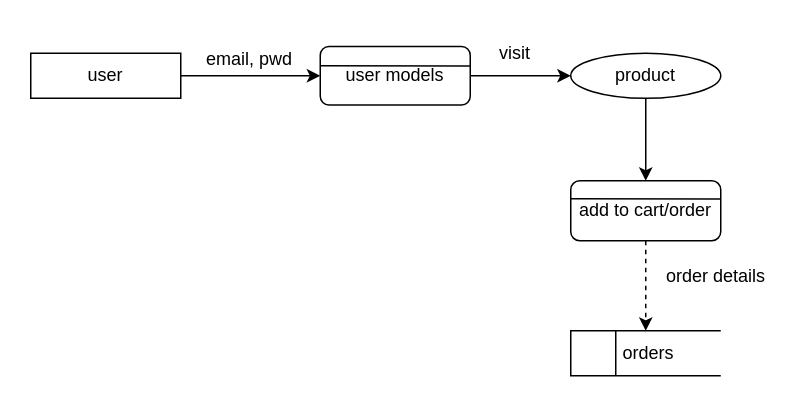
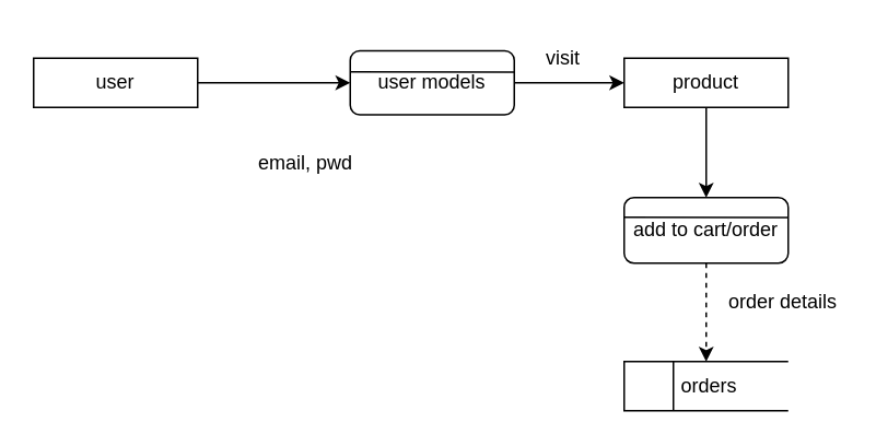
  <mxCell id="0" />
  <mxCell id="1" parent="0" />
  <mxCell id="2" style="edgeStyle=orthogonalEdgeStyle;rounded=0;orthogonalLoop=1;jettySize=auto;html=1;exitX=1;exitY=0.5;exitDx=0;exitDy=0;" edge="1" parent="1" source="3" target="7"><mxGeometry relative="1" as="geometry" /></mxCell>
  <mxCell id="3" value="user models" style="rounded=1;whiteSpace=wrap;html=1;" vertex="1" parent="1"><mxGeometry x="213" y="30.5" width="100" height="39" as="geometry" /></mxCell>
  <mxCell id="4" value="user" style="rounded=0;whiteSpace=wrap;html=1;" vertex="1" parent="1"><mxGeometry x="20" y="35" width="100" height="30" as="geometry" /></mxCell>
  <mxCell id="5" value="" style="endArrow=none;html=1;rounded=0;exitX=0;exitY=0.25;exitDx=0;exitDy=0;entryX=1;entryY=0.348;entryDx=0;entryDy=0;entryPerimeter=0;" edge="1" parent="1"><mxGeometry width="50" height="50" relative="1" as="geometry"><mxPoint x="213" y="43.25" as="sourcePoint" /><mxPoint x="313" y="43.44" as="targetPoint" /></mxGeometry></mxCell>
  <mxCell id="6" style="edgeStyle=orthogonalEdgeStyle;rounded=0;orthogonalLoop=1;jettySize=auto;html=1;exitX=0.5;exitY=1;exitDx=0;exitDy=0;" edge="1" parent="1" source="7" target="11"><mxGeometry relative="1" as="geometry" /></mxCell>
- <mxCell id="7" value="product" style="ellipse;whiteSpace=wrap;html=1;" vertex="1" parent="1"><mxGeometry x="380" y="35" width="100" height="30" as="geometry" /></mxCell>
+ <mxCell id="7" value="product" style="rounded=0;whiteSpace=wrap;html=1;" vertex="1" parent="1"><mxGeometry x="380" y="35" width="100" height="30" as="geometry" /></mxCell>
  <mxCell id="8" style="edgeStyle=orthogonalEdgeStyle;rounded=0;orthogonalLoop=1;jettySize=auto;html=1;exitX=0.5;exitY=1;exitDx=0;exitDy=0;" edge="1" parent="1" source="4" target="4"><mxGeometry relative="1" as="geometry" /></mxCell>
  <mxCell id="9" value="&lt;span style=&quot;white-space: pre;&quot;&gt;&#09;&lt;/span&gt;&amp;nbsp;orders" style="html=1;dashed=0;whiteSpace=wrap;shape=mxgraph.dfd.dataStoreID;align=left;spacingLeft=3;points=[[0,0],[0.5,0],[1,0],[0,0.5],[1,0.5],[0,1],[0.5,1],[1,1]];" vertex="1" parent="1"><mxGeometry x="380" y="220" width="100" height="30" as="geometry" /></mxCell>
  <mxCell id="10" style="edgeStyle=orthogonalEdgeStyle;rounded=0;orthogonalLoop=1;jettySize=auto;html=1;exitX=0.5;exitY=1;exitDx=0;exitDy=0;dashed=1;" edge="1" parent="1" source="11" target="9"><mxGeometry relative="1" as="geometry" /></mxCell>
  <mxCell id="11" value="add to cart/order" style="rounded=1;whiteSpace=wrap;html=1;" vertex="1" parent="1"><mxGeometry x="380" y="120" width="100" height="40" as="geometry" /></mxCell>
  <mxCell id="12" value="" style="endArrow=none;html=1;rounded=0;exitX=0;exitY=0.25;exitDx=0;exitDy=0;entryX=1;entryY=0.348;entryDx=0;entryDy=0;entryPerimeter=0;" edge="1" parent="1"><mxGeometry width="50" height="50" relative="1" as="geometry"><mxPoint x="380" y="132" as="sourcePoint" /><mxPoint x="480" y="132.19" as="targetPoint" /></mxGeometry></mxCell>
  <mxCell id="13" style="edgeStyle=orthogonalEdgeStyle;rounded=0;orthogonalLoop=1;jettySize=auto;html=1;exitX=1;exitY=0.5;exitDx=0;exitDy=0;" edge="1" parent="1" source="4" target="3"><mxGeometry relative="1" as="geometry" /></mxCell>
- <mxCell id="14" value="email, pwd" style="text;strokeColor=none;align=center;fillColor=none;html=1;verticalAlign=middle;whiteSpace=wrap;rounded=0;" vertex="1" parent="1"><mxGeometry x="136" y="24" width="60" height="30" as="geometry" /></mxCell>
+ <mxCell id="14" value="email, pwd" style="text;strokeColor=none;align=center;fillColor=none;html=1;verticalAlign=middle;whiteSpace=wrap;rounded=0;" vertex="1" parent="1"><mxGeometry x="156" y="84" width="60" height="30" as="geometry" /></mxCell>
  <mxCell id="15" value="order details" style="text;strokeColor=none;align=center;fillColor=none;html=1;verticalAlign=middle;whiteSpace=wrap;rounded=0;" vertex="1" parent="1"><mxGeometry x="442" y="169" width="70" height="30" as="geometry" /></mxCell>
  <mxCell id="16" value="visit" style="text;strokeColor=none;align=center;fillColor=none;html=1;verticalAlign=middle;whiteSpace=wrap;rounded=0;" vertex="1" parent="1"><mxGeometry x="313" y="20" width="60" height="30" as="geometry" /></mxCell>
